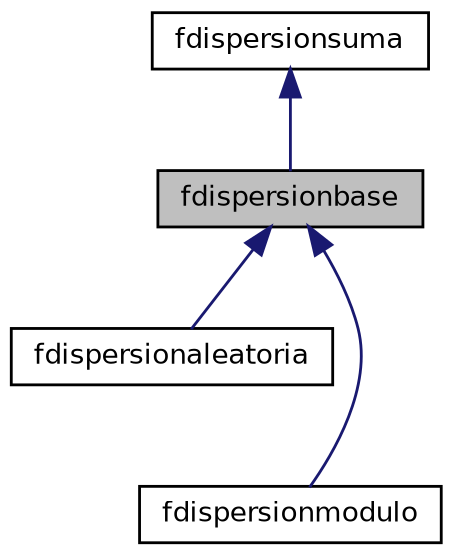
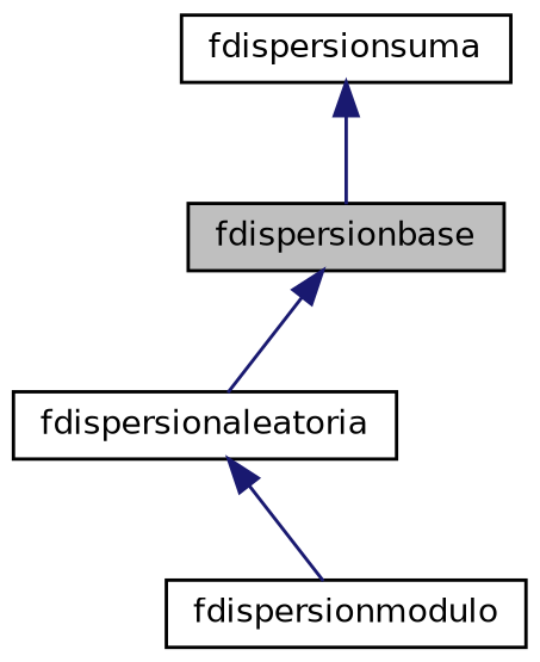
  digraph {
    node [color=black fillcolor=white fontname=Helvetica fontsize=10 shape=record style=filled]
    edge [color=midnightblue dir=back fontname=Helvetica fontsize=10 labelfontname=Helvetica labelfontsize=10 style=solid]
    n1 [fillcolor=grey75 fontcolor=black height=0.2 label=fdispersionbase width=0.4]
    n2 [height=0.2 label=fdispersionaleatoria width=0.4]
    n3 [height=0.2 label=fdispersionmodulo width=0.4]
    n4 [height=0.2 label=fdispersionsuma width=0.4]
    n1 -> n2
-   n1 -> n3
+   n2 -> n3
    n4 -> n1
  }
